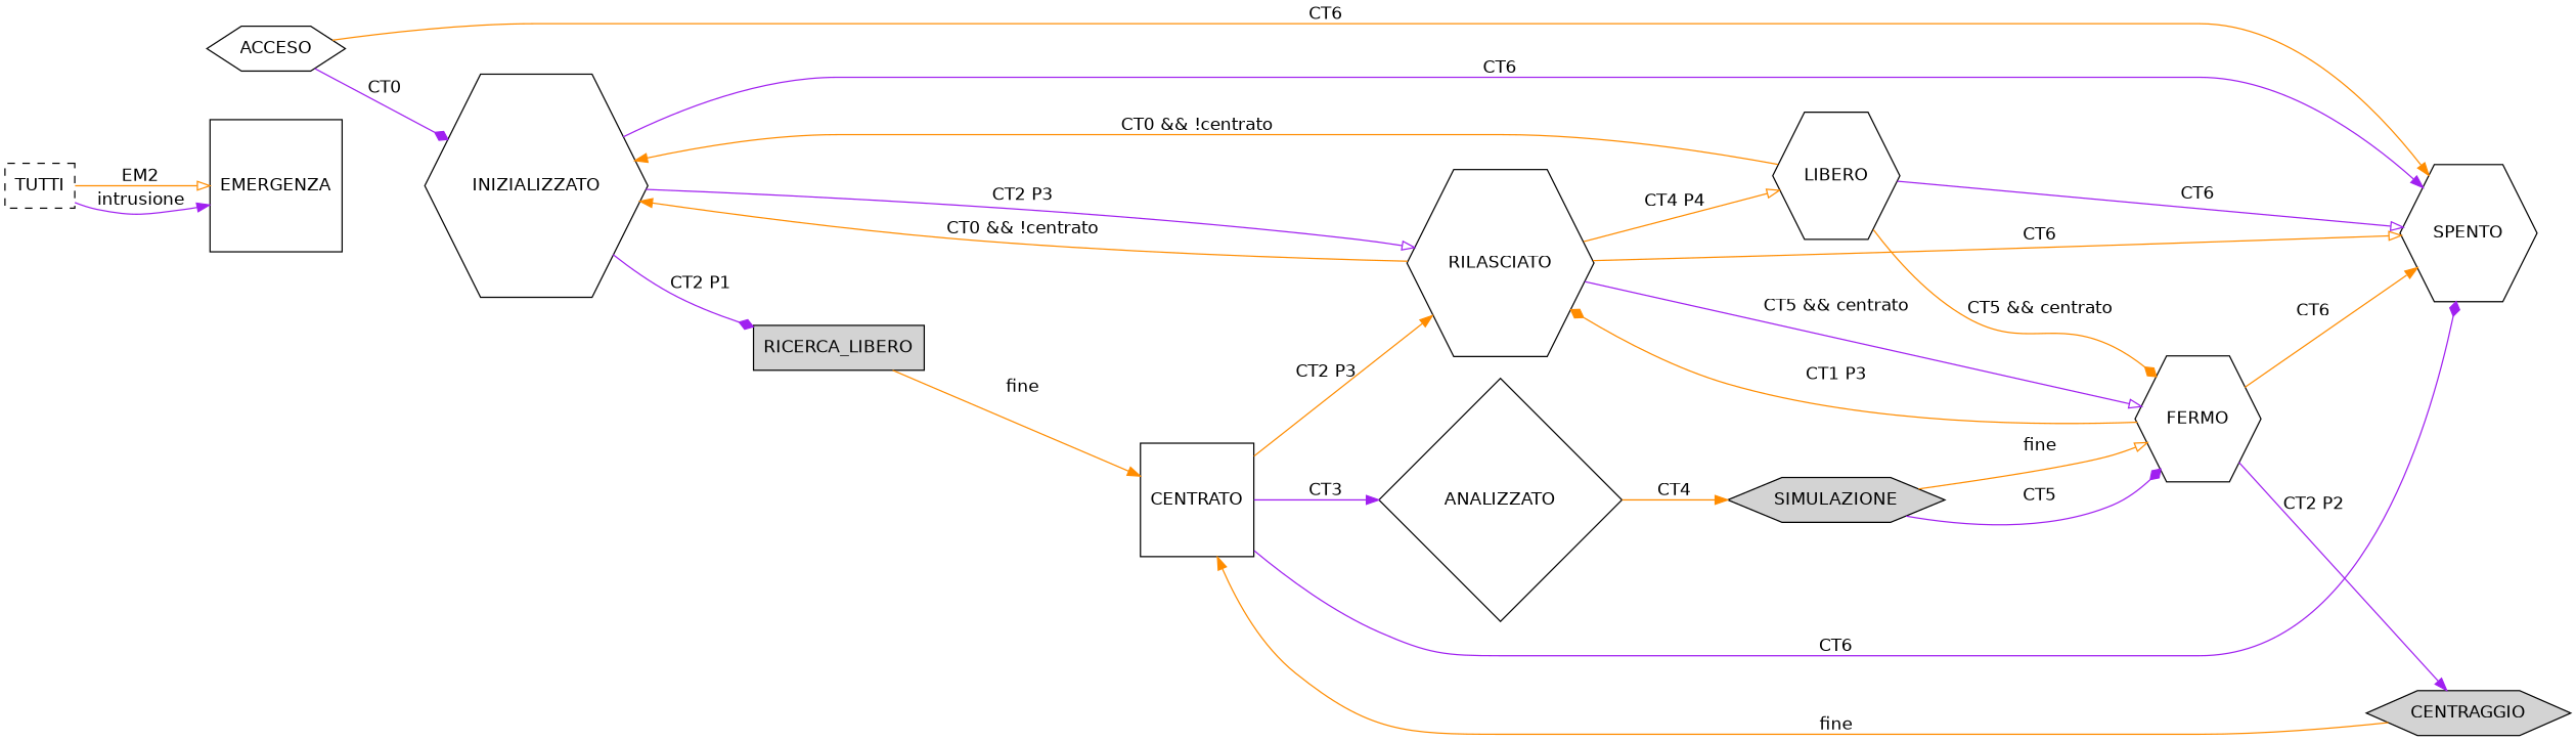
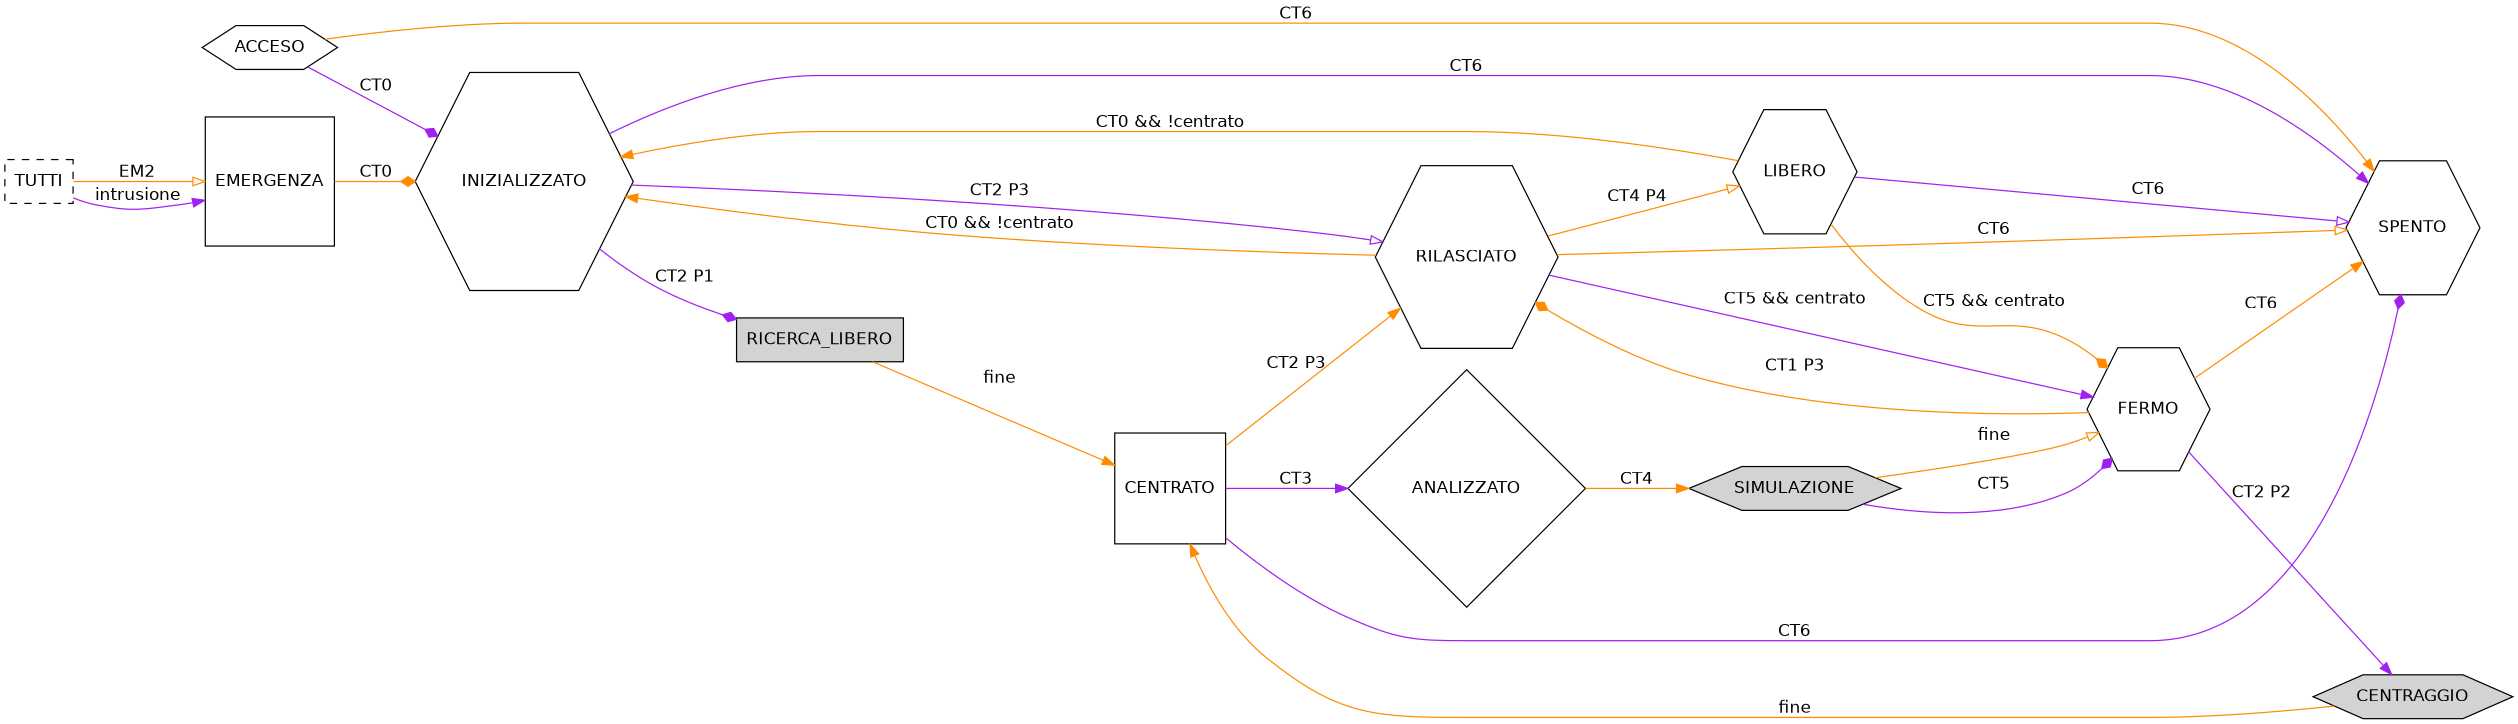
  digraph {
    fontname="DejaVu Sans"
    rankdir=LR
    node [fontname="DejaVu Sans" shape=hexagon regular=1 style=solid]
    edge [arrowhead=normal color=darkorange fontname="DejaVu Sans"]
    ACCESO [regular="" style=""]
    INIZIALIZZATO
    SPENTO
    n4 [label=RICERCA_LIBERO shape=box style=filled regular=""]
    RILASCIATO
    SIMULAZIONE [style=filled regular=""]
    FERMO
    CENTRAGGIO [style=filled regular=""]
    CENTRATO [shape=box]
    ANALIZZATO [shape=diamond]
    TUTTI [shape=box style=dashed regular=""]
    EMERGENZA [shape=box]
    LIBERO
    ACCESO -> INIZIALIZZATO [arrowhead=diamond color=purple label=CT0]
    ACCESO -> SPENTO [label=CT6]
    INIZIALIZZATO -> SPENTO [color=purple label=CT6]
    INIZIALIZZATO -> n4 [arrowhead=diamond color=purple label="CT2 P1"]
    INIZIALIZZATO -> RILASCIATO [arrowhead=onormal color=purple label="CT2 P3"]
    n4 -> CENTRATO [label=fine]
    RILASCIATO -> INIZIALIZZATO [label="CT0 && !centrato"]
    RILASCIATO -> SPENTO [arrowhead=onormal label=CT6]
-   RILASCIATO -> FERMO [arrowhead=onormal color=purple label="CT5 && centrato"]
+   RILASCIATO -> FERMO [color=purple label="CT5 && centrato"]
    RILASCIATO -> LIBERO [arrowhead=onormal label="CT4 P4"]
    SIMULAZIONE -> FERMO [arrowhead=onormal label=fine]
    SIMULAZIONE -> FERMO [arrowhead=diamond color=purple label=CT5]
    FERMO -> SPENTO [label=CT6]
    FERMO -> RILASCIATO [arrowhead=diamond label="CT1 P3"]
    FERMO -> CENTRAGGIO [color=purple label="CT2 P2"]
    CENTRAGGIO -> CENTRATO [label=fine]
    CENTRATO -> SPENTO [arrowhead=diamond color=purple label=CT6]
    CENTRATO -> RILASCIATO [label="CT2 P3"]
    CENTRATO -> ANALIZZATO [color=purple label=CT3]
    ANALIZZATO -> SIMULAZIONE [label=CT4]
    TUTTI -> EMERGENZA [arrowhead=onormal label=EM2]
    TUTTI -> EMERGENZA [color=purple label=intrusione]
+   EMERGENZA -> INIZIALIZZATO [arrowhead=diamond label=CT0]
    LIBERO -> INIZIALIZZATO [label="CT0 && !centrato"]
    LIBERO -> SPENTO [arrowhead=onormal color=purple label=CT6]
    LIBERO -> FERMO [arrowhead=diamond label="CT5 && centrato"]
  }
